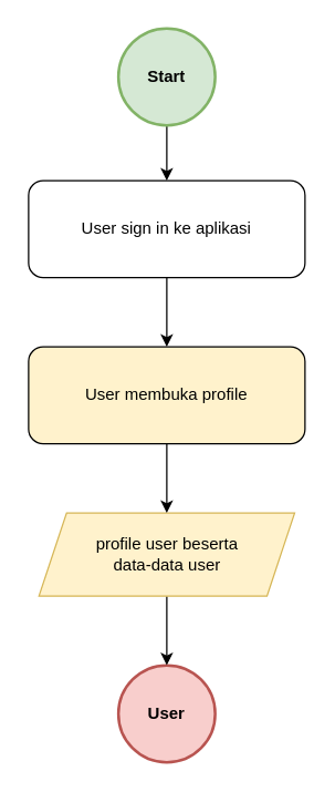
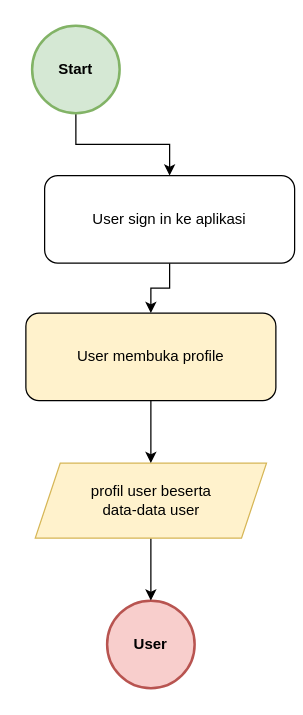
  <mxCell id="0" />
  <mxCell id="1" parent="0" />
  <mxCell id="2" value="User" style="ellipse;whiteSpace=wrap;html=1;aspect=fixed;fillColor=#f8cecc;strokeColor=#b85450;fontStyle=1;strokeWidth=2;" parent="1" vertex="1"><mxGeometry x="85" y="480" width="70" height="70" as="geometry" /></mxCell>
  <mxCell id="3" style="edgeStyle=orthogonalEdgeStyle;rounded=0;orthogonalLoop=1;jettySize=auto;html=1;entryX=0.5;entryY=0;entryDx=0;entryDy=0;fontColor=#FFFFFF;" parent="1" source="4" target="6" edge="1"><mxGeometry relative="1" as="geometry" /></mxCell>
- <mxCell id="4" value="Start" style="ellipse;whiteSpace=wrap;html=1;aspect=fixed;fillColor=#d5e8d4;strokeColor=#82b366;fontStyle=1;strokeWidth=2;" parent="1" vertex="1"><mxGeometry x="85" y="20" width="70" height="70" as="geometry" /></mxCell>
+ <mxCell id="4" value="Start" style="ellipse;whiteSpace=wrap;html=1;aspect=fixed;fillColor=#d5e8d4;strokeColor=#82b366;fontStyle=1;strokeWidth=2;" parent="1" vertex="1"><mxGeometry x="25" y="20" width="70" height="70" as="geometry" /></mxCell>
  <mxCell id="5" value="" style="edgeStyle=orthogonalEdgeStyle;rounded=0;orthogonalLoop=1;jettySize=auto;html=1;" parent="1" source="6" target="10" edge="1"><mxGeometry relative="1" as="geometry" /></mxCell>
- <mxCell id="6" value="User sign in ke aplikasi" style="rounded=1;whiteSpace=wrap;html=1;fontSize=12;glass=0;strokeWidth=1;shadow=0;" parent="1" vertex="1"><mxGeometry x="20" y="130" width="200" height="70" as="geometry" /></mxCell>
+ <mxCell id="6" value="User sign in ke aplikasi" style="rounded=1;whiteSpace=wrap;html=1;fontSize=12;glass=0;strokeWidth=1;shadow=0;" parent="1" vertex="1"><mxGeometry x="35" y="140" width="200" height="70" as="geometry" /></mxCell>
  <mxCell id="7" value="" style="edgeStyle=orthogonalEdgeStyle;rounded=0;orthogonalLoop=1;jettySize=auto;html=1;" parent="1" source="8" target="2" edge="1"><mxGeometry relative="1" as="geometry" /></mxCell>
- <mxCell id="8" value="profile user beserta&lt;br&gt;data-data user" style="shape=parallelogram;perimeter=parallelogramPerimeter;whiteSpace=wrap;html=1;fixedSize=1;strokeWidth=1;fillColor=#fff2cc;strokeColor=#d6b656;" parent="1" vertex="1"><mxGeometry x="27.5" y="370" width="185" height="60" as="geometry" /></mxCell>
+ <mxCell id="8" value="profil user beserta&lt;br&gt;data-data user" style="shape=parallelogram;perimeter=parallelogramPerimeter;whiteSpace=wrap;html=1;fixedSize=1;strokeWidth=1;fillColor=#fff2cc;strokeColor=#d6b656;" parent="1" vertex="1"><mxGeometry x="27.5" y="370" width="185" height="60" as="geometry" /></mxCell>
  <mxCell id="9" value="" style="edgeStyle=orthogonalEdgeStyle;rounded=0;orthogonalLoop=1;jettySize=auto;html=1;" parent="1" source="10" target="8" edge="1"><mxGeometry relative="1" as="geometry" /></mxCell>
  <mxCell id="10" value="User membuka profile" style="rounded=1;whiteSpace=wrap;html=1;fontSize=12;glass=0;strokeWidth=1;shadow=0;fillColor=#fff2cc;" parent="1" vertex="1"><mxGeometry x="20" y="250" width="200" height="70" as="geometry" /></mxCell>
